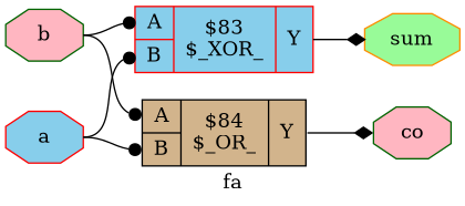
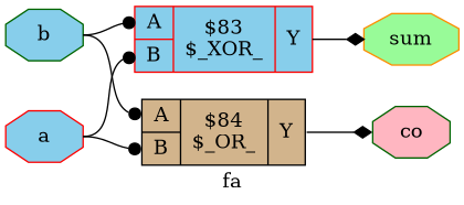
  digraph {
    label=fa
    rankdir=LR
    remincross=true
    node [color=red fontcolor=black shape=octagon style=filled fillcolor=skyblue]
    edge [color=black fontcolor=black headport="p6:w" tailport=e arrowhead=dot]
    n1 [label=a]
    n2 [label="{{<p5> A|<p6> B}|$83\n$_XOR_|{<p7> Y}}" shape=record fontcolor=""]
    n3 [label="{{<p5> A|<p6> B}|$84\n$_OR_|{<p7> Y}}" shape=record fillcolor=tan color=black fontcolor=""]
-   n4 [color=darkgreen label=b fillcolor=lightpink]
+   n4 [color=darkgreen label=b]
    n5 [color=darkgreen label=co fillcolor=lightpink]
    n6 [color=darkorange label=sum fillcolor=palegreen]
    n1 -> n2
    n1 -> n3
    n2 -> n6 [headport=w tailport="p7:e" arrowhead=diamond]
    n3 -> n5 [headport=w tailport="p7:e" arrowhead=diamond]
    n4 -> n2 [headport="p5:w"]
    n4 -> n3 [headport="p5:w"]
  }
